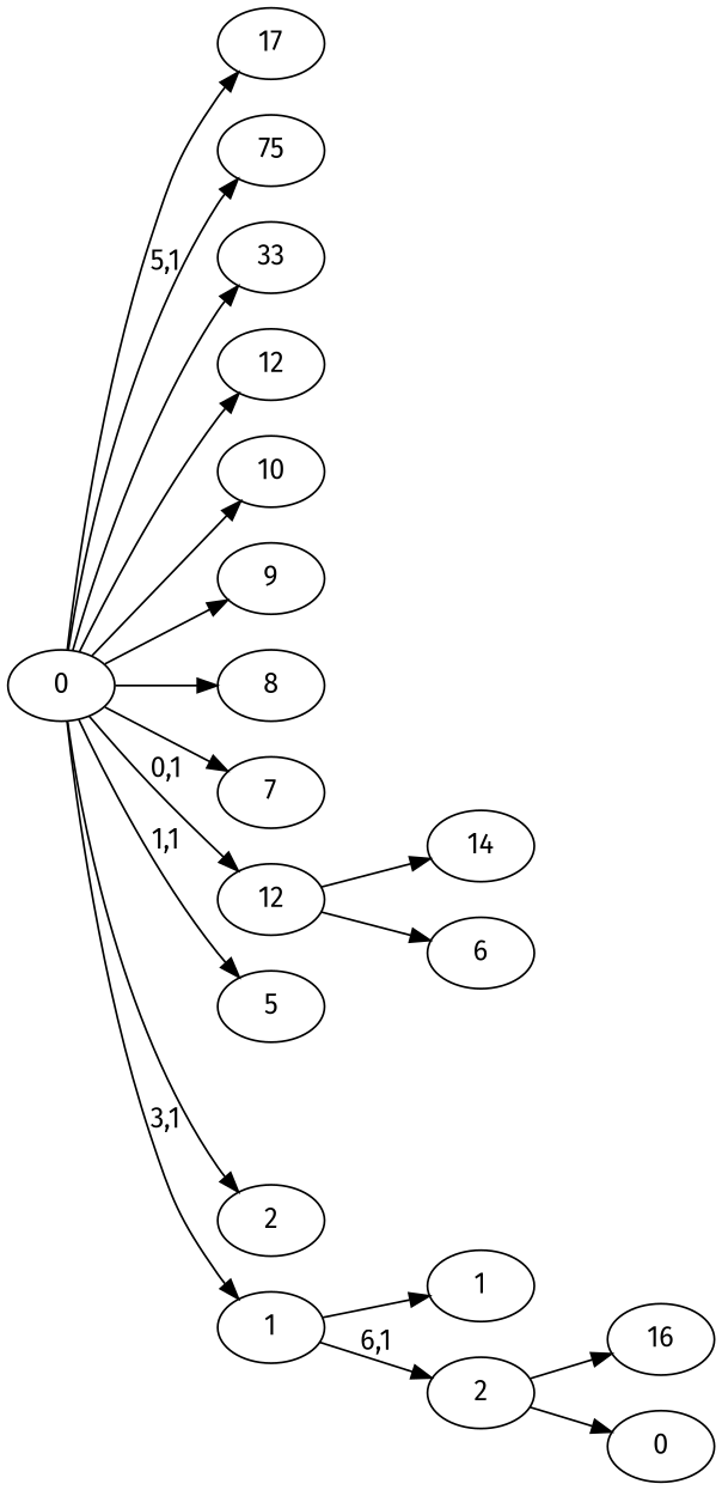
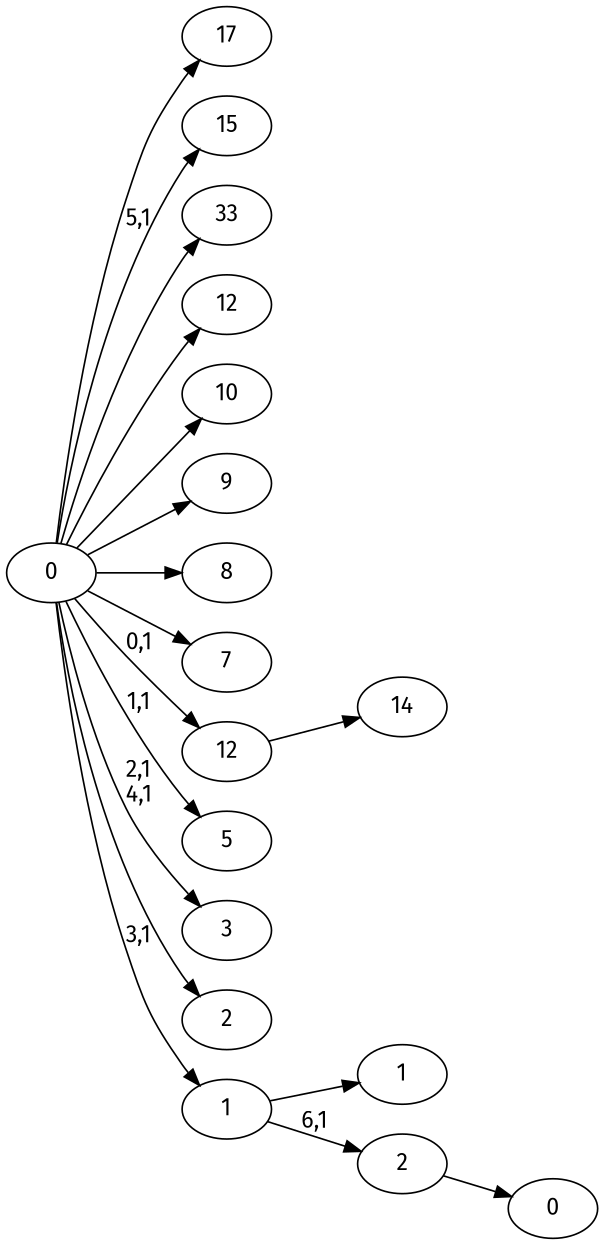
  digraph {
    fontname="Fira Sans"
    rankdir=LR
    node [fontname="Fira Sans"]
    edge [fontname="Fira Sans"]
    n1 [label=17]
-   n2 [label=16]
-   n3 [label=75]
+   n3 [label=15]
    n4 [label=14]
    n5 [label=33]
    n6 [label=12]
    n7 [label=10]
    n8 [label=9]
    n9 [label=8]
    n10 [label=7]
-   n11 [label=6]
    12
    n13 [label=5]
+   n14 [label=3]
    n15 [label=2]
    n16 [label=1]
    n17 [label=0]
    2
    1
    0
    12 -> n4
-   12 -> n11
-   2 -> n2
    2 -> n17
    1 -> n16
    1 -> 2 [label="6,1"]
    0 -> n1
    0 -> n3 [label="5,1"]
    0 -> n5
    0 -> n6
    0 -> n7
    0 -> n8
    0 -> n9
    0 -> n10
    0 -> 12 [label="0,1"]
    0 -> n13 [label="1,1"]
+   0 -> n14 [label="2,1\n4,1"]
    0 -> n15
    0 -> 1 [label="3,1"]
  }
